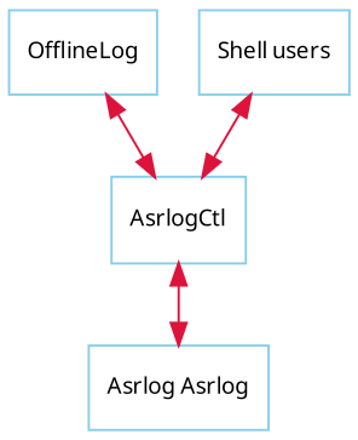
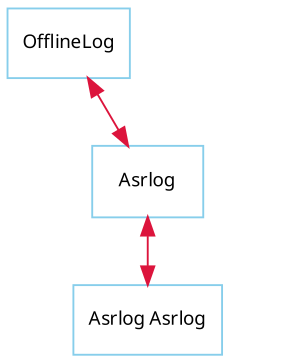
  digraph {
    fontname=Verdana
    fontsize=10
    rankdir=TB
    node [color=skyblue fontname=Verdana fontsize=10 shape=record]
    edge [color=crimson dir=both fontname=Verdana fontsize=10 style=solid]
    OfflineLog
-   AsrlogCtl
+   AsrlogCtl [label=Asrlog]
    n3 [label="Asrlog Asrlog"]
-   "Shell users"
    OfflineLog -> AsrlogCtl
    AsrlogCtl -> n3
-   "Shell users" -> AsrlogCtl
  }
